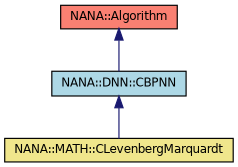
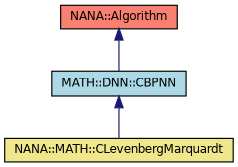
  digraph {
    node [color=black fontname=Helvetica fontsize=10 shape=record style=filled]
    edge [color=midnightblue dir=back fontname=Helvetica fontsize=10 labelfontname=Helvetica labelfontsize=10 style=solid]
    n1 [fillcolor=salmon fontcolor=black height=0.2 label="NANA::Algorithm" width=0.4]
-   n2 [fillcolor=lightblue height=0.2 label="NANA::DNN::CBPNN" width=0.4]
+   n2 [fillcolor=lightblue height=0.2 label="MATH::DNN::CBPNN" width=0.4]
    n3 [fillcolor=khaki height=0.2 label="NANA::MATH::CLevenbergMarquardt" width=0.4]
    n1 -> n2
    n2 -> n3
  }
